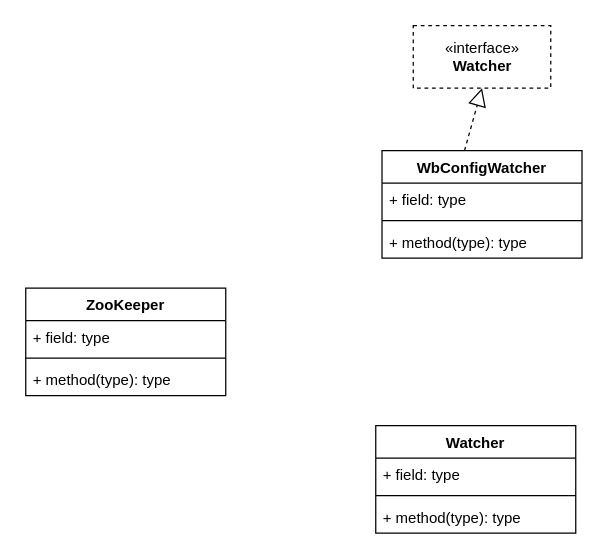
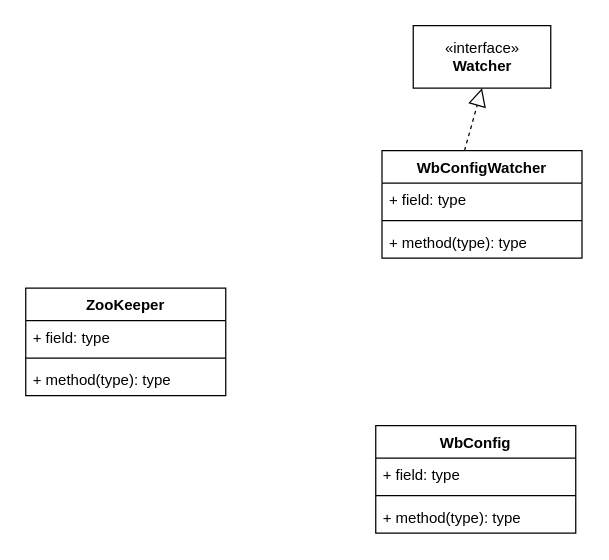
  <mxCell id="0" />
  <mxCell id="1" parent="0" />
- <mxCell id="2" value="«interface»&lt;br&gt;&lt;b&gt;Watcher&lt;/b&gt;" style="html=1;dashed=1;" parent="1" vertex="1"><mxGeometry x="330" y="20" width="110" height="50" as="geometry" /></mxCell>
+ <mxCell id="2" value="«interface»&lt;br&gt;&lt;b&gt;Watcher&lt;/b&gt;" style="html=1;" parent="1" vertex="1"><mxGeometry x="330" y="20" width="110" height="50" as="geometry" /></mxCell>
  <mxCell id="3" value="WbConfigWatcher" style="swimlane;fontStyle=1;align=center;verticalAlign=top;childLayout=stackLayout;horizontal=1;startSize=26;horizontalStack=0;resizeParent=1;resizeParentMax=0;resizeLast=0;collapsible=1;marginBottom=0;" parent="1" vertex="1"><mxGeometry x="305" y="120" width="160" height="86" as="geometry" /></mxCell>
  <mxCell id="4" value="" style="endArrow=block;dashed=1;endFill=0;endSize=12;html=1;entryX=0.5;entryY=1;entryDx=0;entryDy=0;" parent="3" target="2" edge="1"><mxGeometry width="160" relative="1" as="geometry"><mxPoint x="66" as="sourcePoint" /><mxPoint x="226" as="targetPoint" /></mxGeometry></mxCell>
  <mxCell id="5" value="+ field: type" style="text;strokeColor=none;fillColor=none;align=left;verticalAlign=top;spacingLeft=4;spacingRight=4;overflow=hidden;rotatable=0;points=[[0,0.5],[1,0.5]];portConstraint=eastwest;" parent="3" vertex="1"><mxGeometry y="26" width="160" height="26" as="geometry" /></mxCell>
  <mxCell id="6" value="" style="line;strokeWidth=1;fillColor=none;align=left;verticalAlign=middle;spacingTop=-1;spacingLeft=3;spacingRight=3;rotatable=0;labelPosition=right;points=[];portConstraint=eastwest;" parent="3" vertex="1"><mxGeometry y="52" width="160" height="8" as="geometry" /></mxCell>
  <mxCell id="7" value="+ method(type): type" style="text;strokeColor=none;fillColor=none;align=left;verticalAlign=top;spacingLeft=4;spacingRight=4;overflow=hidden;rotatable=0;points=[[0,0.5],[1,0.5]];portConstraint=eastwest;" parent="3" vertex="1"><mxGeometry y="60" width="160" height="26" as="geometry" /></mxCell>
- <mxCell id="8" value="Watcher" style="swimlane;fontStyle=1;align=center;verticalAlign=top;childLayout=stackLayout;horizontal=1;startSize=26;horizontalStack=0;resizeParent=1;resizeParentMax=0;resizeLast=0;collapsible=1;marginBottom=0;" parent="1" vertex="1"><mxGeometry x="300" y="340" width="160" height="86" as="geometry" /></mxCell>
+ <mxCell id="8" value="WbConfig" style="swimlane;fontStyle=1;align=center;verticalAlign=top;childLayout=stackLayout;horizontal=1;startSize=26;horizontalStack=0;resizeParent=1;resizeParentMax=0;resizeLast=0;collapsible=1;marginBottom=0;" parent="1" vertex="1"><mxGeometry x="300" y="340" width="160" height="86" as="geometry" /></mxCell>
  <mxCell id="9" value="+ field: type" style="text;strokeColor=none;fillColor=none;align=left;verticalAlign=top;spacingLeft=4;spacingRight=4;overflow=hidden;rotatable=0;points=[[0,0.5],[1,0.5]];portConstraint=eastwest;" parent="8" vertex="1"><mxGeometry y="26" width="160" height="26" as="geometry" /></mxCell>
  <mxCell id="10" value="" style="line;strokeWidth=1;fillColor=none;align=left;verticalAlign=middle;spacingTop=-1;spacingLeft=3;spacingRight=3;rotatable=0;labelPosition=right;points=[];portConstraint=eastwest;" parent="8" vertex="1"><mxGeometry y="52" width="160" height="8" as="geometry" /></mxCell>
  <mxCell id="11" value="+ method(type): type" style="text;strokeColor=none;fillColor=none;align=left;verticalAlign=top;spacingLeft=4;spacingRight=4;overflow=hidden;rotatable=0;points=[[0,0.5],[1,0.5]];portConstraint=eastwest;" parent="8" vertex="1"><mxGeometry y="60" width="160" height="26" as="geometry" /></mxCell>
  <mxCell id="12" value="ZooKeeper" style="swimlane;fontStyle=1;align=center;verticalAlign=top;childLayout=stackLayout;horizontal=1;startSize=26;horizontalStack=0;resizeParent=1;resizeParentMax=0;resizeLast=0;collapsible=1;marginBottom=0;" parent="1" vertex="1"><mxGeometry x="20" y="230" width="160" height="86" as="geometry" /></mxCell>
  <mxCell id="13" value="+ field: type" style="text;strokeColor=none;fillColor=none;align=left;verticalAlign=top;spacingLeft=4;spacingRight=4;overflow=hidden;rotatable=0;points=[[0,0.5],[1,0.5]];portConstraint=eastwest;" parent="12" vertex="1"><mxGeometry y="26" width="160" height="26" as="geometry" /></mxCell>
  <mxCell id="14" value="" style="line;strokeWidth=1;fillColor=none;align=left;verticalAlign=middle;spacingTop=-1;spacingLeft=3;spacingRight=3;rotatable=0;labelPosition=right;points=[];portConstraint=eastwest;" parent="12" vertex="1"><mxGeometry y="52" width="160" height="8" as="geometry" /></mxCell>
  <mxCell id="15" value="+ method(type): type" style="text;strokeColor=none;fillColor=none;align=left;verticalAlign=top;spacingLeft=4;spacingRight=4;overflow=hidden;rotatable=0;points=[[0,0.5],[1,0.5]];portConstraint=eastwest;" parent="12" vertex="1"><mxGeometry y="60" width="160" height="26" as="geometry" /></mxCell>
